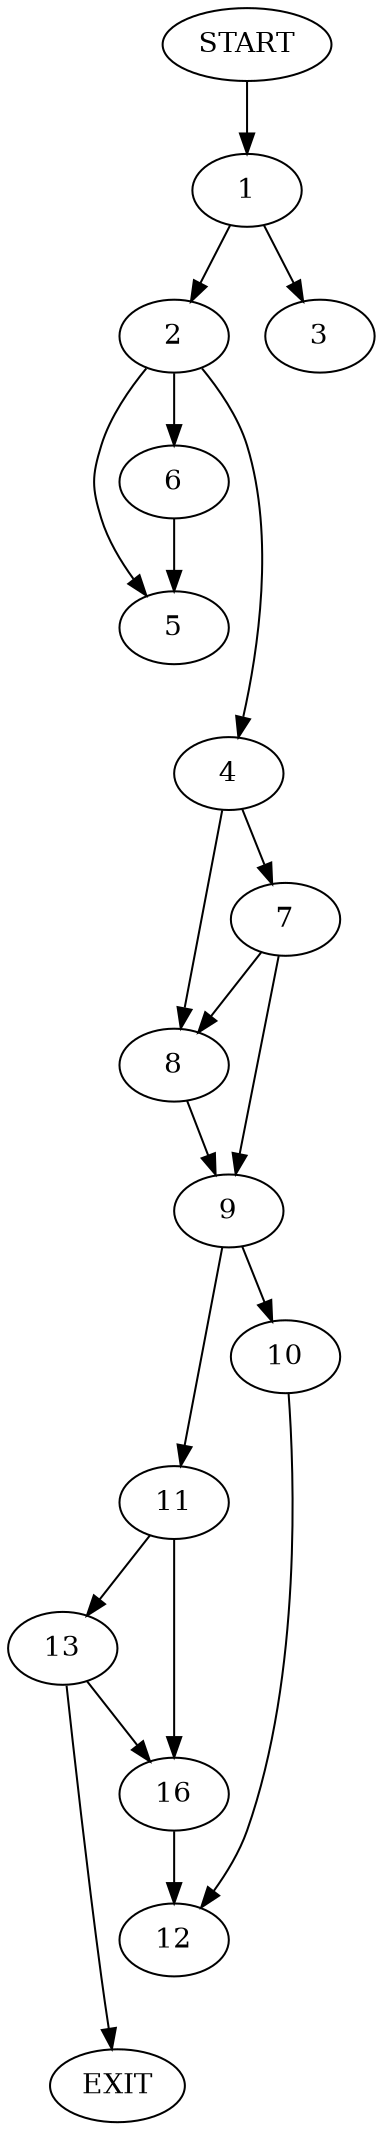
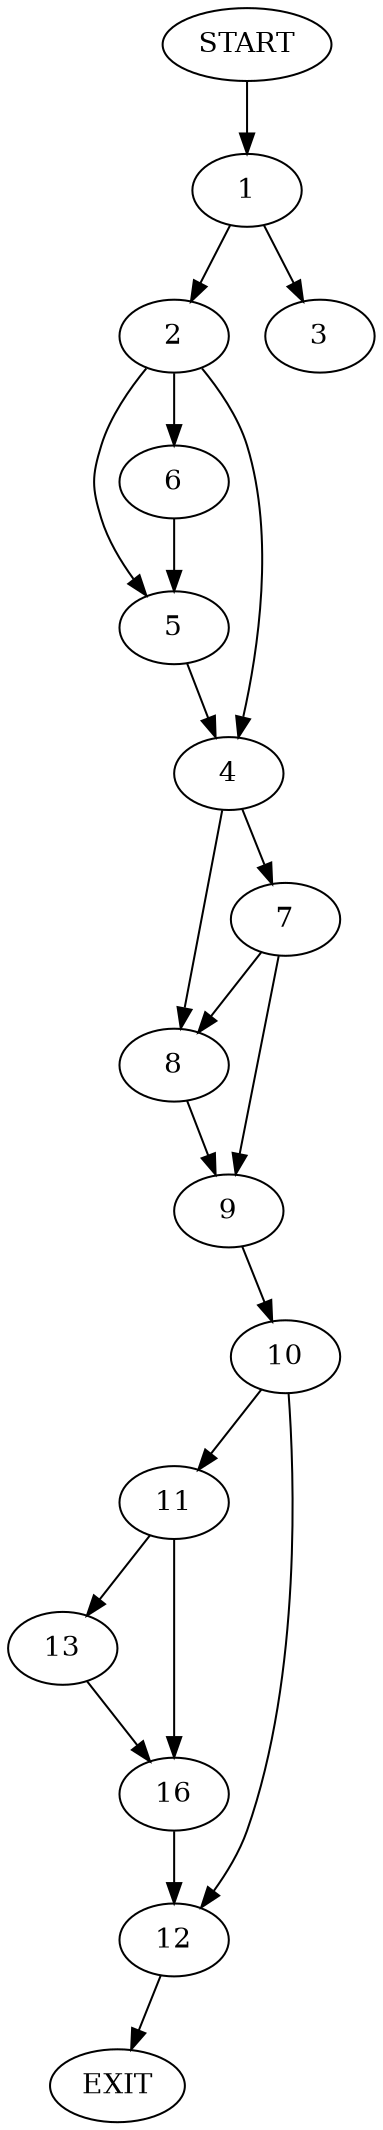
  digraph {
    n1 [label=START]
    1
    2
    3
    n5 [label=EXIT]
    5
    6
    4
    7
    8
    9
    10
    11
    12
    13
    n16 [label=16]
    n1 -> 1
    1 -> 2
    1 -> 3
    2 -> 5
    2 -> 6
    2 -> 4
+   5 -> 4
    6 -> 5
    4 -> 7
    4 -> 8
    7 -> 8
    7 -> 9
    8 -> 9
    9 -> 10
-   9 -> 11
+   10 -> 11
    10 -> 12
    11 -> 13
    11 -> n16
-   13 -> n5
+   12 -> n5
    13 -> n16
    n16 -> 12
  }
